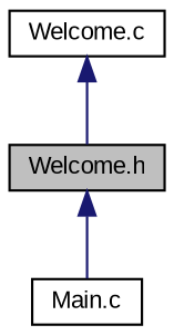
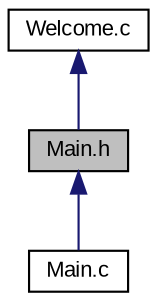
  digraph {
    fontname="Liberation Sans"
    node [color=black fillcolor=white fontname="Liberation Sans" fontsize=10 shape=record style=filled]
    edge [color=midnightblue dir=back fontname="Liberation Sans" fontsize=10 labelfontname=TimesNewRoman labelfontsize=10 style=solid]
-   n1 [fillcolor=grey75 fontcolor=black height=0.2 label="Welcome.h" width=0.4]
+   n1 [fillcolor=grey75 fontcolor=black height=0.2 label="Main.h" width=0.4]
    n2 [height=0.2 label="Main.c" width=0.4]
    n3 [height=0.2 label="Welcome.c" width=0.4]
    n1 -> n2
    n3 -> n1
  }
